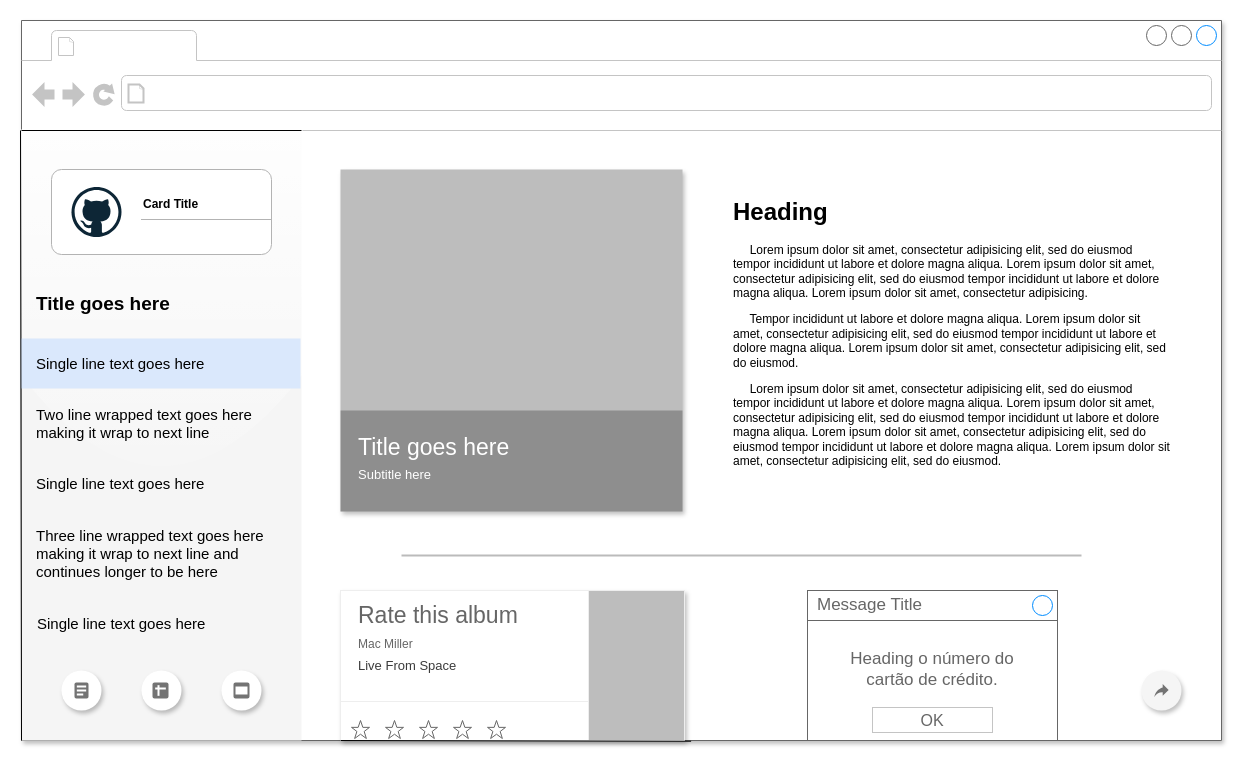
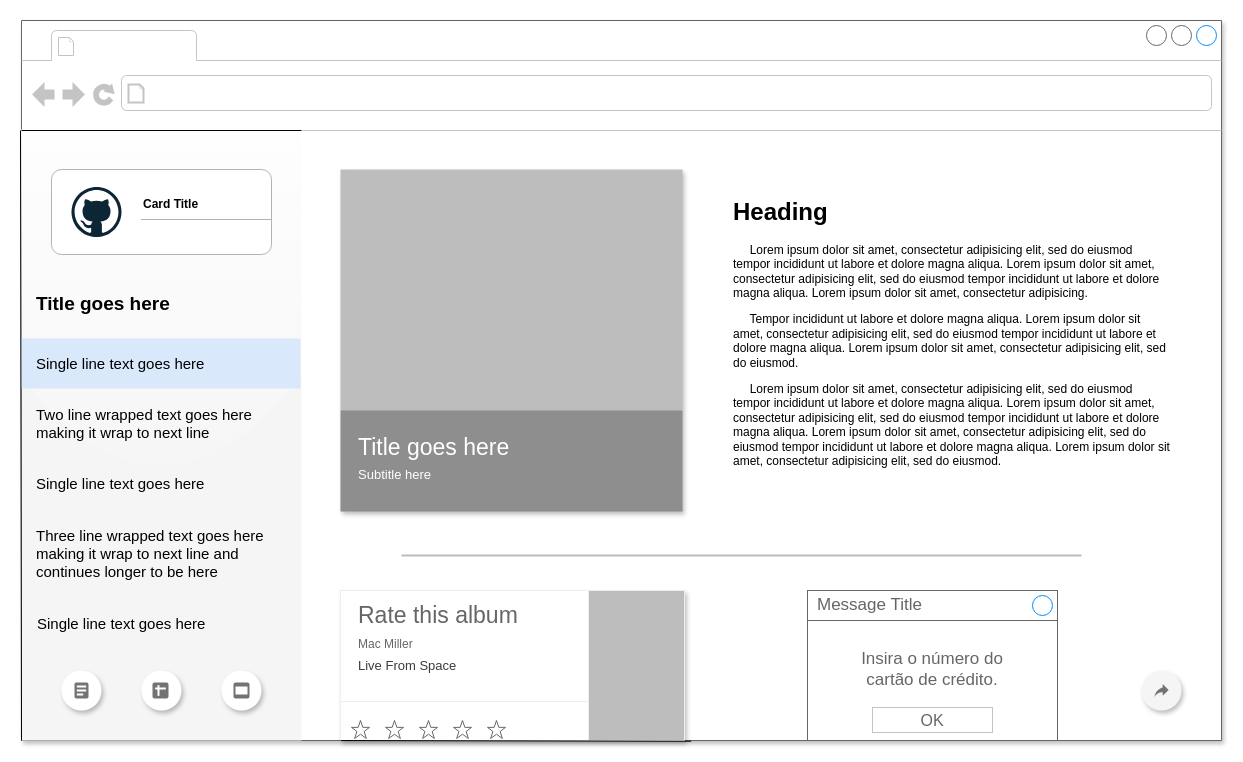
  <mxCell id="0" />
  <mxCell id="1" parent="0" />
  <mxCell id="2" value="" style="strokeWidth=1;shadow=1;dashed=0;align=center;html=1;shape=mxgraph.mockup.containers.browserWindow;rSize=0;strokeColor2=#008cff;strokeColor3=#c4c4c4;mainText=,;recursiveResize=0;gradientDirection=north;strokeColor=none;" vertex="1" parent="1"><mxGeometry x="21" y="20" width="1200" height="720" as="geometry" /></mxCell>
  <mxCell id="3" value="" style="rounded=0;whiteSpace=wrap;html=1;fillColor=#f5f5f5;strokeColor=none;fontColor=#333333;glass=1;shadow=0;" vertex="1" parent="2"><mxGeometry y="110" width="280" height="610" as="geometry" /></mxCell>
  <mxCell id="4" value="" style="rounded=1;whiteSpace=wrap;html=1;strokeColor=#B3B3B3;arcSize=20;absoluteArcSize=1;" vertex="1" parent="2"><mxGeometry x="30" y="149" width="220" height="85" as="geometry" /></mxCell>
  <mxCell id="5" value="Card Title" style="shape=partialRectangle;whiteSpace=wrap;html=1;top=0;left=0;fillColor=none;right=0;fontStyle=1;align=left;strokeColor=#B3B3B3;part=1;" vertex="1" parent="4"><mxGeometry x="1" width="130" height="30" relative="1" as="geometry"><mxPoint x="-130" y="20" as="offset" /></mxGeometry></mxCell>
  <mxCell id="6" value="" style="dashed=0;outlineConnect=0;html=1;align=center;labelPosition=center;verticalLabelPosition=bottom;verticalAlign=top;shape=mxgraph.weblogos.github;aspect=fixed;" vertex="1" parent="4"><mxGeometry x="20" y="17.5" width="50" height="50" as="geometry" /></mxCell>
  <mxCell id="7" value="" style="endArrow=none;html=1;rounded=0;entryX=1;entryY=0;entryDx=0;entryDy=0;" edge="1" parent="2" target="3"><mxGeometry width="50" height="50" relative="1" as="geometry"><mxPoint y="110" as="sourcePoint" /><mxPoint x="60" y="105.345" as="targetPoint" /></mxGeometry></mxCell>
  <mxCell id="8" value="" style="shape=ellipse;strokeColor=none;fillColor=#ffffff;shadow=1;gradientColor=none;sketch=0;hachureGap=4;pointerEvents=0;fontFamily=Architects Daughter;fontSource=https%3A%2F%2Ffonts.googleapis.com%2Fcss%3Ffamily%3DArchitects%2BDaughter;fontSize=20;html=1;labelPosition=center;verticalLabelPosition=bottom;align=center;verticalAlign=top;" vertex="1" parent="2"><mxGeometry x="40" y="650" width="40" height="40" as="geometry" /></mxCell>
  <mxCell id="9" value="" style="dashed=0;html=1;shape=mxgraph.gmdl.doc;strokeColor=#ffffff;fillColor=#737373;strokeWidth=2;sketch=0;hachureGap=4;pointerEvents=0;fontFamily=Architects Daughter;fontSource=https%3A%2F%2Ffonts.googleapis.com%2Fcss%3Ffamily%3DArchitects%2BDaughter;fontSize=20;" vertex="1" parent="8"><mxGeometry x="0.5" y="0.5" width="14" height="16" relative="1" as="geometry"><mxPoint x="-7" y="-8" as="offset" /></mxGeometry></mxCell>
  <mxCell id="10" value="" style="shape=ellipse;strokeColor=none;fillColor=#ffffff;shadow=1;gradientColor=none;sketch=0;hachureGap=4;pointerEvents=0;fontFamily=Architects Daughter;fontSource=https%3A%2F%2Ffonts.googleapis.com%2Fcss%3Ffamily%3DArchitects%2BDaughter;fontSize=20;html=1;labelPosition=center;verticalLabelPosition=bottom;align=center;verticalAlign=top;" vertex="1" parent="2"><mxGeometry x="120" y="650" width="40" height="40" as="geometry" /></mxCell>
  <mxCell id="11" value="" style="dashed=0;html=1;shape=mxgraph.gmdl.spreadsheet;strokeColor=#ffffff;fillColor=#737373;strokeWidth=2;sketch=0;hachureGap=4;pointerEvents=0;fontFamily=Architects Daughter;fontSource=https%3A%2F%2Ffonts.googleapis.com%2Fcss%3Ffamily%3DArchitects%2BDaughter;fontSize=20;" vertex="1" parent="10"><mxGeometry x="0.5" y="0.5" width="16" height="16" relative="1" as="geometry"><mxPoint x="-9" y="-8" as="offset" /></mxGeometry></mxCell>
  <mxCell id="12" value="" style="shape=ellipse;strokeColor=none;fillColor=#ffffff;shadow=1;gradientColor=none;sketch=0;hachureGap=4;pointerEvents=0;fontFamily=Architects Daughter;fontSource=https%3A%2F%2Ffonts.googleapis.com%2Fcss%3Ffamily%3DArchitects%2BDaughter;fontSize=20;html=1;labelPosition=center;verticalLabelPosition=bottom;align=center;verticalAlign=top;" vertex="1" parent="2"><mxGeometry x="200" y="650" width="40" height="40" as="geometry" /></mxCell>
  <mxCell id="13" value="" style="dashed=0;html=1;shape=mxgraph.gmdl.sheet;strokeColor=none;fillColor=#737373;sketch=0;hachureGap=4;pointerEvents=0;fontFamily=Architects Daughter;fontSource=https%3A%2F%2Ffonts.googleapis.com%2Fcss%3Ffamily%3DArchitects%2BDaughter;fontSize=20;" vertex="1" parent="12"><mxGeometry x="0.5" y="0.5" width="16" height="16" relative="1" as="geometry"><mxPoint x="-8" y="-8" as="offset" /></mxGeometry></mxCell>
  <mxCell id="14" value="" style="shape=rect;fillColor=#BDBDBD;strokeColor=none;fontColor=#000000;fontSize=12;fontStyle=0;verticalAlign=middle;spacingBottom=0;spacingLeft=0;shadow=1;whiteSpace=wrap;html=1;" vertex="1" parent="2"><mxGeometry x="319" y="149" width="342" height="342" as="geometry" /></mxCell>
  <mxCell id="15" value="Title goes here" style="shape=rect;fillColor=#000000;strokeColor=none;opacity=25;fontColor=#FFFFFF;fontSize=23;fontStyle=0;verticalAlign=top;spacingBottom=0;spacingLeft=16;spacingTop=17;align=left;resizeWidth=1;whiteSpace=wrap;html=1;" vertex="1" parent="14"><mxGeometry y="1" width="342" height="101" relative="1" as="geometry"><mxPoint y="-101" as="offset" /></mxGeometry></mxCell>
  <mxCell id="16" value="Subtitle here" style="text;fontColor=#FFFFFF;fontSize=13;fontStyle=0;verticalAlign=middle;spacingBottom=0;spacingLeft=16;resizeWidth=1;whiteSpace=wrap;html=1;" vertex="1" parent="15"><mxGeometry width="342" height="20" relative="1" as="geometry"><mxPoint y="54" as="offset" /></mxGeometry></mxCell>
  <mxCell id="17" value="" style="rounded=0;whiteSpace=wrap;html=1;strokeColor=none;" vertex="1" parent="2"><mxGeometry x="689" y="140" width="471" height="340" as="geometry" /></mxCell>
  <mxCell id="18" value="&lt;h1 style=&quot;margin-top: 0px;&quot;&gt;Heading&lt;/h1&gt;&lt;p&gt;&amp;nbsp;&amp;nbsp;&amp;nbsp;&amp;nbsp; Lorem ipsum dolor sit amet, consectetur adipisicing elit, sed do eiusmod tempor incididunt ut labore et dolore magna aliqua. Lorem ipsum dolor sit amet, consectetur adipisicing elit, sed do eiusmod tempor incididunt ut labore et dolore magna aliqua. Lorem ipsum dolor sit amet, consectetur adipisicing.&lt;/p&gt;&lt;p&gt;&amp;nbsp;&amp;nbsp;&amp;nbsp;&amp;nbsp; Tempor incididunt ut labore et dolore magna aliqua. Lorem ipsum dolor sit amet, consectetur adipisicing elit, sed do eiusmod tempor incididunt ut labore et dolore magna aliqua. Lorem ipsum dolor sit amet, consectetur adipisicing elit, sed do eiusmod.&lt;/p&gt;&lt;p&gt;&amp;nbsp;&amp;nbsp;&amp;nbsp;&amp;nbsp; Lorem ipsum dolor sit amet, consectetur adipisicing elit, sed do eiusmod tempor incididunt ut labore et dolore magna aliqua. Lorem ipsum dolor sit amet, consectetur adipisicing elit, sed do eiusmod tempor incididunt ut labore et dolore magna aliqua. Lorem ipsum dolor sit amet, consectetur adipisicing elit, sed do eiusmod tempor incididunt ut labore et dolore magna aliqua. Lorem ipsum dolor sit amet, consectetur adipisicing elit, sed do eiusmod.&lt;br&gt;&lt;/p&gt;" style="text;html=1;whiteSpace=wrap;overflow=hidden;rounded=0;" vertex="1" parent="2"><mxGeometry x="710" y="171" width="440" height="320" as="geometry" /></mxCell>
  <mxCell id="19" value="" style="swimlane;shape=rect;fillColor=none;fontStyle=0;childLayout=stackLayout;horizontal=1;startSize=0;horizontalStack=0;resizeParent=1;resizeParentMax=0;resizeLast=0;collapsible=0;marginBottom=0;whiteSpace=wrap;html=1;shadow=0;strokeColor=none;" vertex="1" parent="2"><mxGeometry x="-1" y="250" width="280" height="328" as="geometry" /></mxCell>
  <mxCell id="20" value="Title goes here" style="text;strokeColor=none;align=left;verticalAlign=middle;spacing=16;overflow=hidden;points=[[0,0.5],[1,0.5]];portConstraint=eastwest;rotatable=0;whiteSpace=wrap;html=1;fillColor=none;fontSize=19;fontColor=inherit;fontStyle=1;" vertex="1" parent="19"><mxGeometry width="280" height="68" as="geometry" /></mxCell>
  <mxCell id="21" value="Single line text goes here" style="text;strokeColor=none;align=left;verticalAlign=middle;spacing=16;overflow=hidden;points=[[0,0.5],[1,0.5]];portConstraint=eastwest;rotatable=0;whiteSpace=wrap;html=1;fillColor=#dae8fc;fontSize=15;" vertex="1" parent="19"><mxGeometry y="68" width="280" height="50" as="geometry" /></mxCell>
  <mxCell id="22" value="Two line wrapped text goes here making it wrap to next line" style="text;strokeColor=none;align=left;verticalAlign=middle;spacing=16;overflow=hidden;points=[[0,0.5],[1,0.5]];portConstraint=eastwest;rotatable=0;whiteSpace=wrap;html=1;fillColor=none;fontSize=15;fontColor=inherit;" vertex="1" parent="19"><mxGeometry y="118" width="280" height="70" as="geometry" /></mxCell>
  <mxCell id="23" value="Single line text goes here" style="text;strokeColor=none;align=left;verticalAlign=middle;spacing=16;overflow=hidden;points=[[0,0.5],[1,0.5]];portConstraint=eastwest;rotatable=0;whiteSpace=wrap;html=1;fillColor=none;fontSize=15;fontColor=inherit;" vertex="1" parent="19"><mxGeometry y="188" width="280" height="50" as="geometry" /></mxCell>
  <mxCell id="24" value="Three line wrapped text goes here making it wrap to next line and continues longer to be here" style="text;strokeColor=none;align=left;verticalAlign=middle;spacing=16;overflow=hidden;points=[[0,0.5],[1,0.5]];portConstraint=eastwest;rotatable=0;whiteSpace=wrap;html=1;fillColor=none;fontSize=15;fontColor=inherit;" vertex="1" parent="19"><mxGeometry y="238" width="280" height="90" as="geometry" /></mxCell>
  <mxCell id="25" value="" style="shape=ellipse;dashed=0;strokeColor=none;shadow=1;fontSize=13;align=center;verticalAlign=top;labelPosition=center;verticalLabelPosition=bottom;html=1;aspect=fixed;fillColor=#f5f5f5;fontColor=#333333;" vertex="1" parent="2"><mxGeometry x="1120" y="650" width="40" height="40" as="geometry" /></mxCell>
  <mxCell id="26" value="" style="dashed=0;html=1;shape=mxgraph.gmdl.reply;strokeColor=none;fillColor=#737373;shadow=0;sketch=0;html=1;labelPosition=center;verticalLabelPosition=bottom;align=center;verticalAlign=top;" vertex="1" parent="25"><mxGeometry x="12.857" y="13.571" width="14.286" height="12.857" as="geometry" /></mxCell>
  <mxCell id="27" value="Single line text goes here" style="text;align=left;verticalAlign=middle;spacing=16;overflow=hidden;points=[[0,0.5],[1,0.5]];portConstraint=eastwest;rotatable=0;whiteSpace=wrap;html=1;fillColor=none;fontSize=15;strokeColor=none;" vertex="1" parent="2"><mxGeometry y="578" width="280" height="50" as="geometry" /></mxCell>
  <mxCell id="28" value="" style="shape=rect;fillColor=#ffffff;strokeColor=#eeeeee;shadow=1;" vertex="1" parent="2"><mxGeometry x="319" y="570" width="344" height="150" as="geometry" /></mxCell>
  <mxCell id="29" value="" style="shape=rect;strokeColor=#eeeeee;fillColor=#ffffff;resizeWidth=1;" vertex="1" parent="28"><mxGeometry y="1" width="344" height="39" relative="1" as="geometry"><mxPoint y="-39" as="offset" /></mxGeometry></mxCell>
  <mxCell id="30" value="" style="shape=rect;fillColor=#BDBDBD;strokeColor=#eeeeee;" vertex="1" parent="28"><mxGeometry x="248" width="96" height="150" as="geometry" /></mxCell>
  <mxCell id="31" value="Rate this album" style="text;fontSize=23;fontColor=#666666;spacingTop=10;verticalAlign=middle;spacingLeft=16;resizeWidth=1;whiteSpace=wrap;html=1;" vertex="1" parent="28"><mxGeometry width="248" height="40" relative="1" as="geometry" /></mxCell>
  <mxCell id="32" value="Mac Miller" style="text;fontSize=12;fontColor=#666666;spacingTop=0;verticalAlign=middle;spacingLeft=16;resizeWidth=1;whiteSpace=wrap;html=1;" vertex="1" parent="28"><mxGeometry width="248" height="20" relative="1" as="geometry"><mxPoint y="44" as="offset" /></mxGeometry></mxCell>
  <mxCell id="33" value="Live From Space" style="text;fontSize=13;fontColor=#3C3C3C;spacingTop=0;verticalAlign=middle;spacingLeft=16;resizeWidth=1;whiteSpace=wrap;html=1;" vertex="1" parent="28"><mxGeometry width="248" height="20" relative="1" as="geometry"><mxPoint y="65" as="offset" /></mxGeometry></mxCell>
  <mxCell id="34" value="" style="dashed=0;shape=mxgraph.gmdl.star;strokeColor=#666666;fillColor=#ffffff;" vertex="1" parent="28"><mxGeometry y="1" width="18" height="18" relative="1" as="geometry"><mxPoint x="11" y="-20" as="offset" /></mxGeometry></mxCell>
  <mxCell id="35" value="" style="dashed=0;shape=mxgraph.gmdl.star;strokeColor=#666666;fillColor=#ffffff;" vertex="1" parent="28"><mxGeometry y="1" width="18" height="18" relative="1" as="geometry"><mxPoint x="45" y="-20" as="offset" /></mxGeometry></mxCell>
  <mxCell id="36" value="" style="dashed=0;shape=mxgraph.gmdl.star;strokeColor=#666666;fillColor=#ffffff;" vertex="1" parent="28"><mxGeometry y="1" width="18" height="18" relative="1" as="geometry"><mxPoint x="79" y="-20" as="offset" /></mxGeometry></mxCell>
  <mxCell id="37" value="" style="dashed=0;shape=mxgraph.gmdl.star;strokeColor=#666666;fillColor=#ffffff;" vertex="1" parent="28"><mxGeometry y="1" width="18" height="18" relative="1" as="geometry"><mxPoint x="113" y="-20" as="offset" /></mxGeometry></mxCell>
  <mxCell id="38" value="" style="dashed=0;shape=mxgraph.gmdl.star;strokeColor=#666666;fillColor=#ffffff;" vertex="1" parent="28"><mxGeometry y="1" width="18" height="18" relative="1" as="geometry"><mxPoint x="147" y="-20" as="offset" /></mxGeometry></mxCell>
  <mxCell id="39" value="" style="endArrow=none;html=1;rounded=0;entryX=0.558;entryY=1.001;entryDx=0;entryDy=0;entryPerimeter=0;" edge="1" parent="28" target="2"><mxGeometry width="50" height="50" relative="1" as="geometry"><mxPoint y="150" as="sourcePoint" /><mxPoint x="50" y="100" as="targetPoint" /></mxGeometry></mxCell>
  <mxCell id="40" value="" style="dashed=0;verticalLabelPosition=bottom;verticalAlign=top;align=center;shape=mxgraph.gmdl.slider2;barPos=0;strokeColor=none;opacity=100;strokeWidth=2;handleSize=10;shadow=0;html=1;fillColor=none;" vertex="1" parent="2"><mxGeometry x="380" y="530" width="680" height="10" as="geometry" /></mxCell>
- <mxCell id="41" value="&lt;div&gt;&lt;br&gt;&lt;/div&gt;&lt;div&gt;Heading o número do&lt;/div&gt;cartão de crédito." style="strokeWidth=1;shadow=0;dashed=0;align=center;html=1;shape=mxgraph.mockup.containers.rrect;rSize=0;strokeColor=#666666;fontColor=#666666;fontSize=17;verticalAlign=top;whiteSpace=wrap;fillColor=#ffffff;spacingTop=32;" vertex="1" parent="2"><mxGeometry x="786" y="570" width="250" height="150" as="geometry" /></mxCell>
+ <mxCell id="41" value="&lt;div&gt;&lt;br&gt;&lt;/div&gt;&lt;div&gt;Insira o número do&lt;/div&gt;cartão de crédito." style="strokeWidth=1;shadow=0;dashed=0;align=center;html=1;shape=mxgraph.mockup.containers.rrect;rSize=0;strokeColor=#666666;fontColor=#666666;fontSize=17;verticalAlign=top;whiteSpace=wrap;fillColor=#ffffff;spacingTop=32;" vertex="1" parent="2"><mxGeometry x="786" y="570" width="250" height="150" as="geometry" /></mxCell>
  <mxCell id="42" value="Message Title" style="strokeWidth=1;shadow=0;dashed=0;align=center;html=1;shape=mxgraph.mockup.containers.rrect;rSize=0;fontSize=17;fontColor=#666666;strokeColor=#666666;align=left;spacingLeft=8;fillColor=#ffffff;resizeWidth=1;whiteSpace=wrap;" vertex="1" parent="41"><mxGeometry width="250" height="30" relative="1" as="geometry" /></mxCell>
  <mxCell id="43" value="" style="shape=ellipse;strokeColor=#008cff;resizable=0;fillColor=none;html=1;" vertex="1" parent="42"><mxGeometry x="1" y="0.5" width="20" height="20" relative="1" as="geometry"><mxPoint x="-25" y="-10" as="offset" /></mxGeometry></mxCell>
  <mxCell id="44" value="OK" style="strokeWidth=1;shadow=0;dashed=0;align=center;html=1;shape=mxgraph.mockup.containers.rrect;rSize=0;fontSize=16;fontColor=#666666;strokeColor=#c4c4c4;resizable=0;whiteSpace=wrap;fillColor=#ffffff;" vertex="1" parent="41"><mxGeometry x="0.5" y="1" width="120" height="25" relative="1" as="geometry"><mxPoint x="-60" y="-33" as="offset" /></mxGeometry></mxCell>
  <mxCell id="45" value="" style="endArrow=none;html=1;rounded=0;exitX=0;exitY=1;exitDx=0;exitDy=0;" edge="1" parent="1" source="3"><mxGeometry width="50" height="50" relative="1" as="geometry"><mxPoint x="-30" y="180" as="sourcePoint" /><mxPoint x="20" y="130" as="targetPoint" /></mxGeometry></mxCell>
